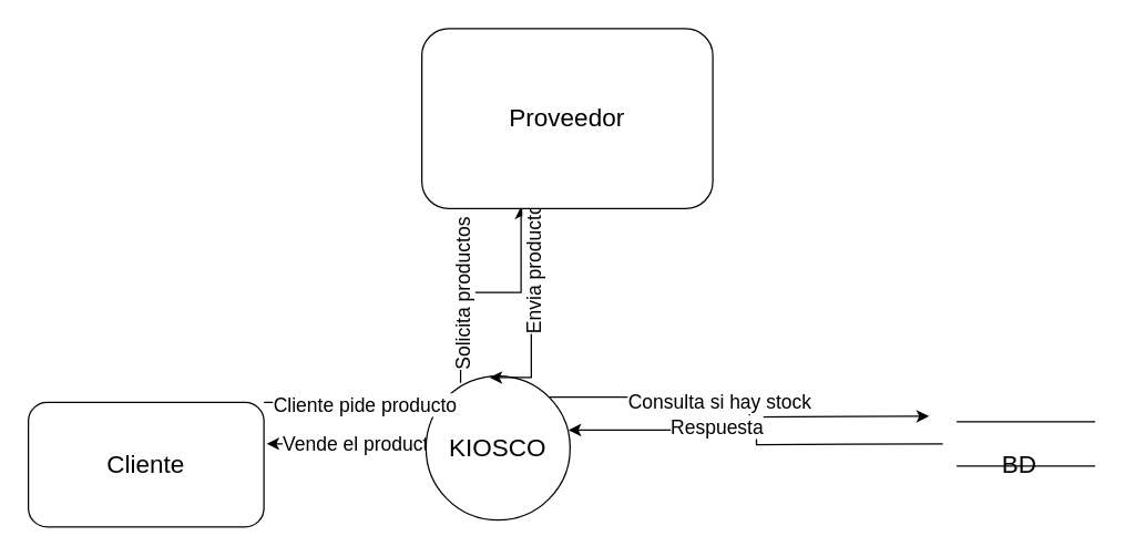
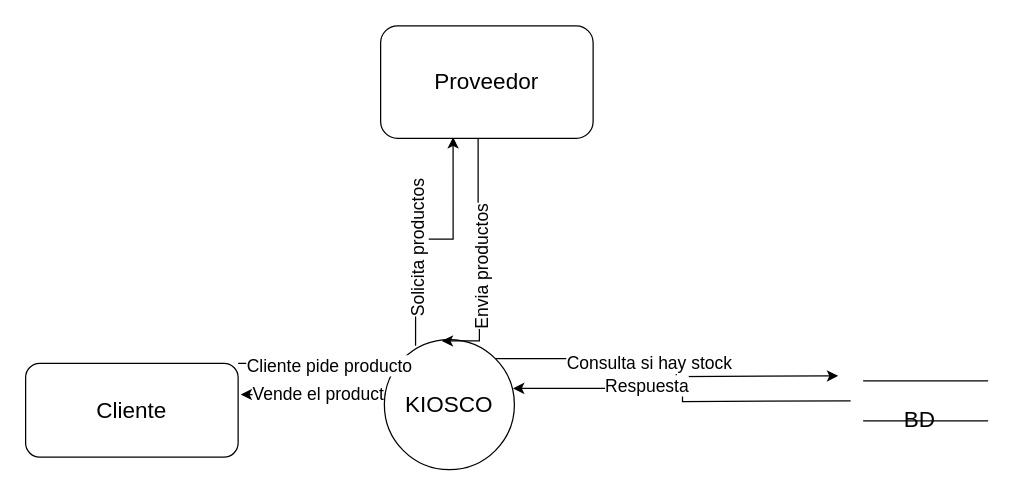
  <mxCell id="0" />
  <mxCell id="1" parent="0" />
  <mxCell id="2" value="" style="shape=link;html=1;rounded=0;width=32;" edge="1" parent="1"><mxGeometry width="100" relative="1" as="geometry"><mxPoint x="690" y="320" as="sourcePoint" /><mxPoint x="790" y="320" as="targetPoint" /></mxGeometry></mxCell>
  <mxCell id="3" value="&lt;font style=&quot;font-size: 18px;&quot;&gt;BD&lt;/font&gt;" style="text;html=1;align=center;verticalAlign=middle;resizable=0;points=[];autosize=1;strokeColor=none;fillColor=none;" vertex="1" parent="1"><mxGeometry x="715" y="325" width="40" height="20" as="geometry" /></mxCell>
  <mxCell id="4" style="edgeStyle=orthogonalEdgeStyle;rounded=0;orthogonalLoop=1;jettySize=auto;html=1;exitX=0.24;exitY=0.048;exitDx=0;exitDy=0;entryX=0.341;entryY=0.989;entryDx=0;entryDy=0;fontSize=14;exitPerimeter=0;entryPerimeter=0;" edge="1" parent="1" source="12" target="18"><mxGeometry relative="1" as="geometry" /></mxCell>
  <mxCell id="5" value="Solicita productos" style="edgeLabel;html=1;align=center;verticalAlign=middle;resizable=0;points=[];fontSize=14;rotation=-90;" vertex="1" connectable="0" parent="4"><mxGeometry x="-0.212" y="-2" relative="1" as="geometry"><mxPoint as="offset" /></mxGeometry></mxCell>
  <mxCell id="6" style="edgeStyle=orthogonalEdgeStyle;rounded=0;orthogonalLoop=1;jettySize=auto;html=1;entryX=1.012;entryY=0.333;entryDx=0;entryDy=0;entryPerimeter=0;fontSize=14;exitX=0.029;exitY=0.423;exitDx=0;exitDy=0;exitPerimeter=0;" edge="1" parent="1" source="12" target="15"><mxGeometry relative="1" as="geometry"><mxPoint x="330" y="320" as="sourcePoint" /></mxGeometry></mxCell>
  <mxCell id="7" value="Vende el producto" style="edgeLabel;html=1;align=center;verticalAlign=middle;resizable=0;points=[];fontSize=14;" vertex="1" connectable="0" parent="6"><mxGeometry x="0.163" y="3" relative="1" as="geometry"><mxPoint x="16" y="-3" as="offset" /></mxGeometry></mxCell>
  <mxCell id="8" style="edgeStyle=orthogonalEdgeStyle;rounded=0;orthogonalLoop=1;jettySize=auto;html=1;exitX=1;exitY=0;exitDx=0;exitDy=0;fontSize=14;" edge="1" parent="1" source="12"><mxGeometry relative="1" as="geometry"><mxPoint x="670" y="300" as="targetPoint" /></mxGeometry></mxCell>
  <mxCell id="9" value="Consulta si hay stock" style="edgeLabel;html=1;align=center;verticalAlign=middle;resizable=0;points=[];fontSize=14;" vertex="1" connectable="0" parent="8"><mxGeometry x="-0.144" y="-3" relative="1" as="geometry"><mxPoint as="offset" /></mxGeometry></mxCell>
  <mxCell id="10" style="edgeStyle=orthogonalEdgeStyle;rounded=0;orthogonalLoop=1;jettySize=auto;html=1;fontSize=14;entryX=0.99;entryY=0.375;entryDx=0;entryDy=0;entryPerimeter=0;" edge="1" parent="1" target="12"><mxGeometry relative="1" as="geometry"><mxPoint x="670" y="328" as="targetPoint" /><mxPoint x="680" y="320" as="sourcePoint" /></mxGeometry></mxCell>
  <mxCell id="11" value="Respuesta" style="edgeLabel;html=1;align=center;verticalAlign=middle;resizable=0;points=[];fontSize=14;" vertex="1" connectable="0" parent="10"><mxGeometry x="0.241" y="-3" relative="1" as="geometry"><mxPoint as="offset" /></mxGeometry></mxCell>
  <mxCell id="12" value="KIOSCO" style="ellipse;whiteSpace=wrap;html=1;aspect=fixed;fontSize=18;" vertex="1" parent="1"><mxGeometry x="307" y="271" width="104" height="104" as="geometry" /></mxCell>
  <mxCell id="13" style="edgeStyle=orthogonalEdgeStyle;rounded=0;orthogonalLoop=1;jettySize=auto;html=1;exitX=1;exitY=0;exitDx=0;exitDy=0;entryX=0;entryY=0;entryDx=0;entryDy=0;fontSize=14;" edge="1" parent="1" source="15" target="12"><mxGeometry relative="1" as="geometry"><Array as="points"><mxPoint x="264" y="290" /><mxPoint x="264" y="291" /></Array></mxGeometry></mxCell>
  <mxCell id="14" value="Cliente pide producto" style="edgeLabel;html=1;align=center;verticalAlign=middle;resizable=0;points=[];fontSize=14;" vertex="1" connectable="0" parent="13"><mxGeometry x="0.043" y="-1" relative="1" as="geometry"><mxPoint as="offset" /></mxGeometry></mxCell>
- <mxCell id="15" value="Cliente" style="rounded=1;whiteSpace=wrap;html=1;fontSize=18;" vertex="1" parent="1"><mxGeometry y="290" width="170" height="90" as="geometry" x="20" /></mxCell>
+ <mxCell id="15" value="Cliente" style="rounded=1;whiteSpace=wrap;html=1;fontSize=18;" vertex="1" parent="1"><mxGeometry x="20" y="290" width="170" height="75" as="geometry" /></mxCell>
  <mxCell id="16" style="edgeStyle=orthogonalEdgeStyle;rounded=0;orthogonalLoop=1;jettySize=auto;html=1;exitX=0.5;exitY=1;exitDx=0;exitDy=0;entryX=0.442;entryY=0.01;entryDx=0;entryDy=0;fontSize=14;entryPerimeter=0;" edge="1" parent="1" source="18" target="12"><mxGeometry relative="1" as="geometry"><Array as="points"><mxPoint x="382" y="110" /><mxPoint x="382" y="193" /><mxPoint x="383" y="193" /></Array></mxGeometry></mxCell>
  <mxCell id="17" value="Envia productos" style="edgeLabel;html=1;align=center;verticalAlign=middle;resizable=0;points=[];fontSize=14;rotation=-90;" vertex="1" connectable="0" parent="16"><mxGeometry x="0.278" y="1" relative="1" as="geometry"><mxPoint y="-16" as="offset" /></mxGeometry></mxCell>
- <mxCell id="18" value="Proveedor" style="rounded=1;whiteSpace=wrap;html=1;fontSize=18;" vertex="1" parent="1"><mxGeometry x="304" y="20" width="210" height="130" as="geometry" /></mxCell>
+ <mxCell id="18" value="Proveedor" style="rounded=1;whiteSpace=wrap;html=1;fontSize=18;" vertex="1" parent="1"><mxGeometry x="304" y="20" width="170" height="90" as="geometry" /></mxCell>
